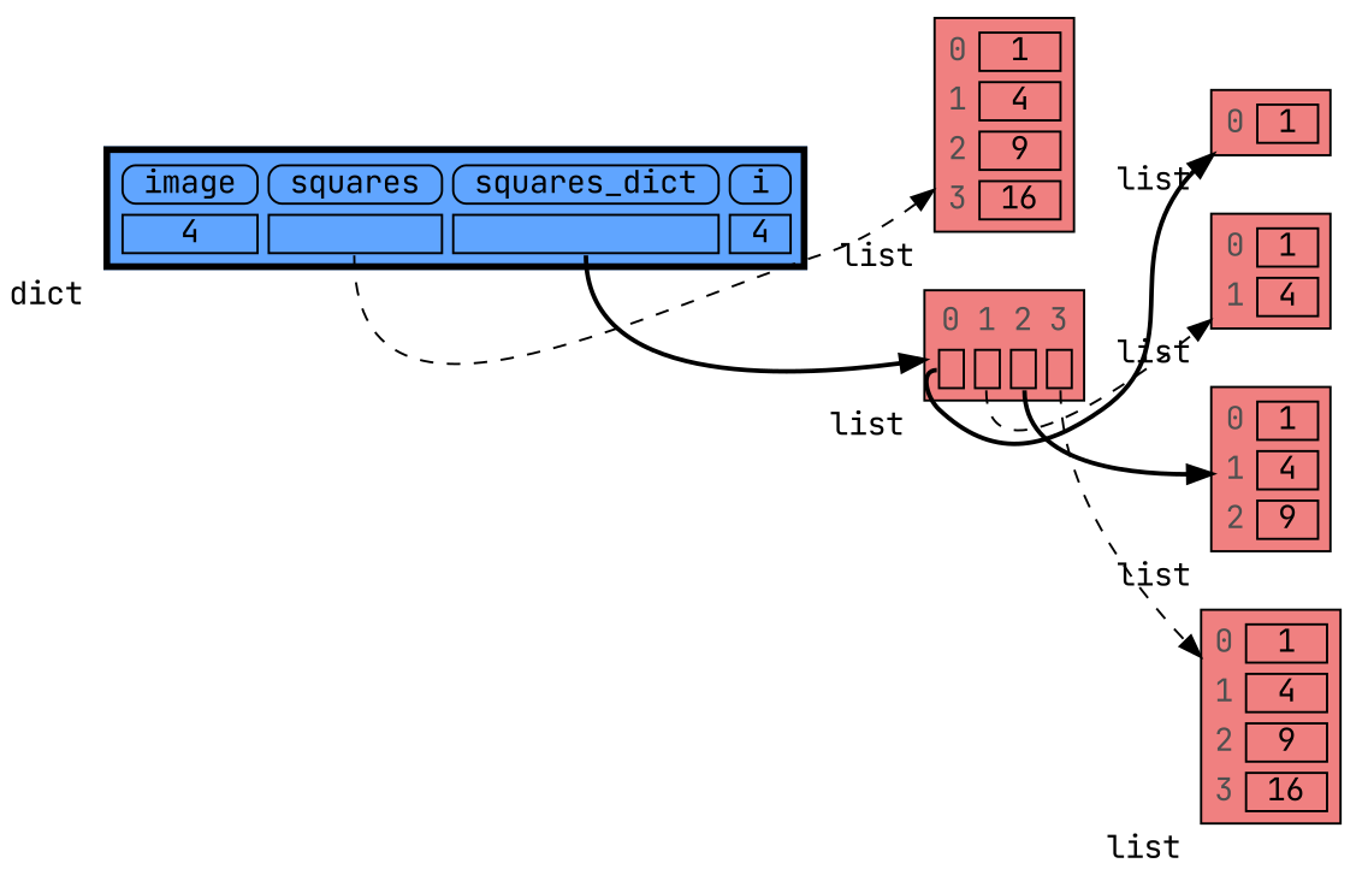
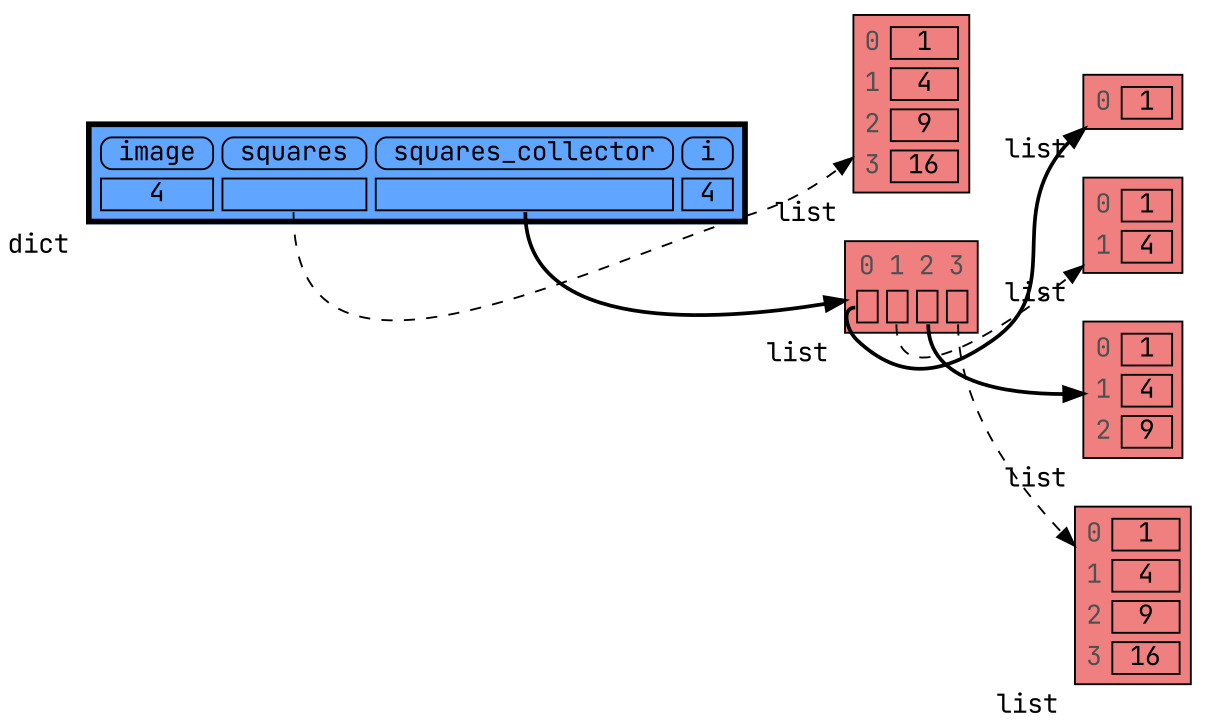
  digraph {
    rankdir=LR
    fontname="JetBrains Mono"
    node [shape=plaintext xlabel=list fontname="JetBrains Mono"]
    edge [style=invis fontname="JetBrains Mono" headport=table]
    n1 [label=< <TABLE BORDER="1" CELLBORDER="1" CELLSPACING="5" CELLPADDING="0" BGCOLOR="lightcoral" PORT="table">     <TR><TD BORDER="0"><font color="#505050">0</font></TD><TD BORDER="1"> 1 </TD></TR>     <TR><TD BORDER="0"><font color="#505050">1</font></TD><TD BORDER="1"> 4 </TD></TR>     <TR><TD BORDER="0"><font color="#505050">2</font></TD><TD BORDER="1"> 9 </TD></TR>     <TR><TD BORDER="0"><font color="#505050">3</font></TD><TD BORDER="1"> 16 </TD></TR> </TABLE> >]
    n2 [label=< <TABLE BORDER="1" CELLBORDER="1" CELLSPACING="5" CELLPADDING="0" BGCOLOR="lightcoral" PORT="table">     <TR><TD BORDER="0"><font color="#505050">0</font></TD><TD BORDER="0"><font color="#505050">1</font></TD><TD BORDER="0"><font color="#505050">2</font></TD><TD BORDER="0"><font color="#505050">3</font></TD></TR>     <TR><TD BORDER="1" PORT="ref0"> </TD><TD BORDER="1" PORT="ref1"> </TD><TD BORDER="1" PORT="ref2"> </TD><TD BORDER="1" PORT="ref3"> </TD></TR> </TABLE> >]
    n3 [label=< <TABLE BORDER="1" CELLBORDER="1" CELLSPACING="5" CELLPADDING="0" BGCOLOR="lightcoral" PORT="table">     <TR><TD BORDER="0"><font color="#505050">0</font></TD><TD BORDER="1"> 1 </TD></TR> </TABLE> >]
    n4 [label=< <TABLE BORDER="1" CELLBORDER="1" CELLSPACING="5" CELLPADDING="0" BGCOLOR="lightcoral" PORT="table">     <TR><TD BORDER="0"><font color="#505050">0</font></TD><TD BORDER="1"> 1 </TD></TR>     <TR><TD BORDER="0"><font color="#505050">1</font></TD><TD BORDER="1"> 4 </TD></TR> </TABLE> >]
    n5 [label=< <TABLE BORDER="1" CELLBORDER="1" CELLSPACING="5" CELLPADDING="0" BGCOLOR="lightcoral" PORT="table">     <TR><TD BORDER="0"><font color="#505050">0</font></TD><TD BORDER="1"> 1 </TD></TR>     <TR><TD BORDER="0"><font color="#505050">1</font></TD><TD BORDER="1"> 4 </TD></TR>     <TR><TD BORDER="0"><font color="#505050">2</font></TD><TD BORDER="1"> 9 </TD></TR> </TABLE> >]
    n6 [label=< <TABLE BORDER="1" CELLBORDER="1" CELLSPACING="5" CELLPADDING="0" BGCOLOR="lightcoral" PORT="table">     <TR><TD BORDER="0"><font color="#505050">0</font></TD><TD BORDER="1"> 1 </TD></TR>     <TR><TD BORDER="0"><font color="#505050">1</font></TD><TD BORDER="1"> 4 </TD></TR>     <TR><TD BORDER="0"><font color="#505050">2</font></TD><TD BORDER="1"> 9 </TD></TR>     <TR><TD BORDER="0"><font color="#505050">3</font></TD><TD BORDER="1"> 16 </TD></TR> </TABLE> >]
-   n7 [label=< <TABLE BORDER="3" CELLBORDER="1" CELLSPACING="5" CELLPADDING="0" BGCOLOR="#60a5ff" PORT="table">     <TR><TD BORDER="1" STYLE="ROUNDED"> image </TD><TD BORDER="1" STYLE="ROUNDED"> squares </TD><TD BORDER="1" STYLE="ROUNDED"> squares_dict </TD><TD BORDER="1" STYLE="ROUNDED"> i </TD></TR>     <TR><TD BORDER="1"> 4 </TD><TD BORDER="1" PORT="ref0"> </TD><TD BORDER="1" PORT="ref1"> </TD><TD BORDER="1"> 4 </TD></TR> </TABLE> > xlabel=dict]
+   n7 [label=< <TABLE BORDER="3" CELLBORDER="1" CELLSPACING="5" CELLPADDING="0" BGCOLOR="#60a5ff" PORT="table">     <TR><TD BORDER="1" STYLE="ROUNDED"> image </TD><TD BORDER="1" STYLE="ROUNDED"> squares </TD><TD BORDER="1" STYLE="ROUNDED"> squares_collector </TD><TD BORDER="1" STYLE="ROUNDED"> i </TD></TR>     <TR><TD BORDER="1"> 4 </TD><TD BORDER="1" PORT="ref0"> </TD><TD BORDER="1" PORT="ref1"> </TD><TD BORDER="1"> 4 </TD></TR> </TABLE> > xlabel=dict]
    subgraph sub_1 {
      rank=same
      n1
      n2
    }
    subgraph sub_2 {
      rank=same
      n3
      n4
      n5
      n6
    }
    n1 -> n2 [weight=10 headport=""]
    n2 -> n3 [style=bold tailport=ref0]
    n2 -> n4 [style=dashed tailport=ref1]
    n2 -> n5 [style=bold tailport=ref2]
    n2 -> n6 [style=dashed tailport=ref3]
    n3 -> n4 [weight=10 headport=""]
    n4 -> n5 [weight=10 headport=""]
    n5 -> n6 [weight=10 headport=""]
    n7 -> n1 [style=dashed tailport=ref0]
    n7 -> n2 [style=bold tailport=ref1]
  }
